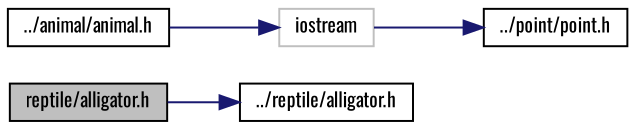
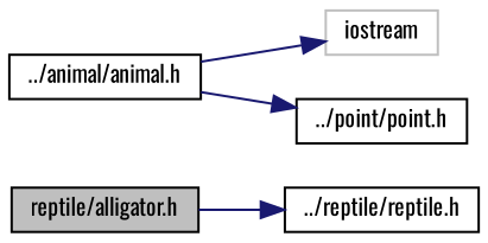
  digraph {
    fontname=Oswald
    rankdir=LR
    node [color=black fillcolor=white fontname=Oswald fontsize=10 shape=record style=filled]
    edge [color=midnightblue fontname=Oswald fontsize=10 labelfontname=Helvetica labelfontsize=10 style=solid]
    n1 [fillcolor=grey75 fontcolor=black height=0.2 label="reptile/alligator.h" width=0.4]
-   n2 [height=0.2 label="../reptile/alligator.h" width=0.4]
+   n2 [height=0.2 label="../reptile/reptile.h" width=0.4]
    n3 [height=0.2 label="../animal/animal.h" width=0.4]
    n4 [color=grey75 height=0.2 label=iostream width=0.4]
    n5 [height=0.2 label="../point/point.h" width=0.4]
    n1 -> n2
    n3 -> n4
-   n4 -> n5
+   n3 -> n5
  }
